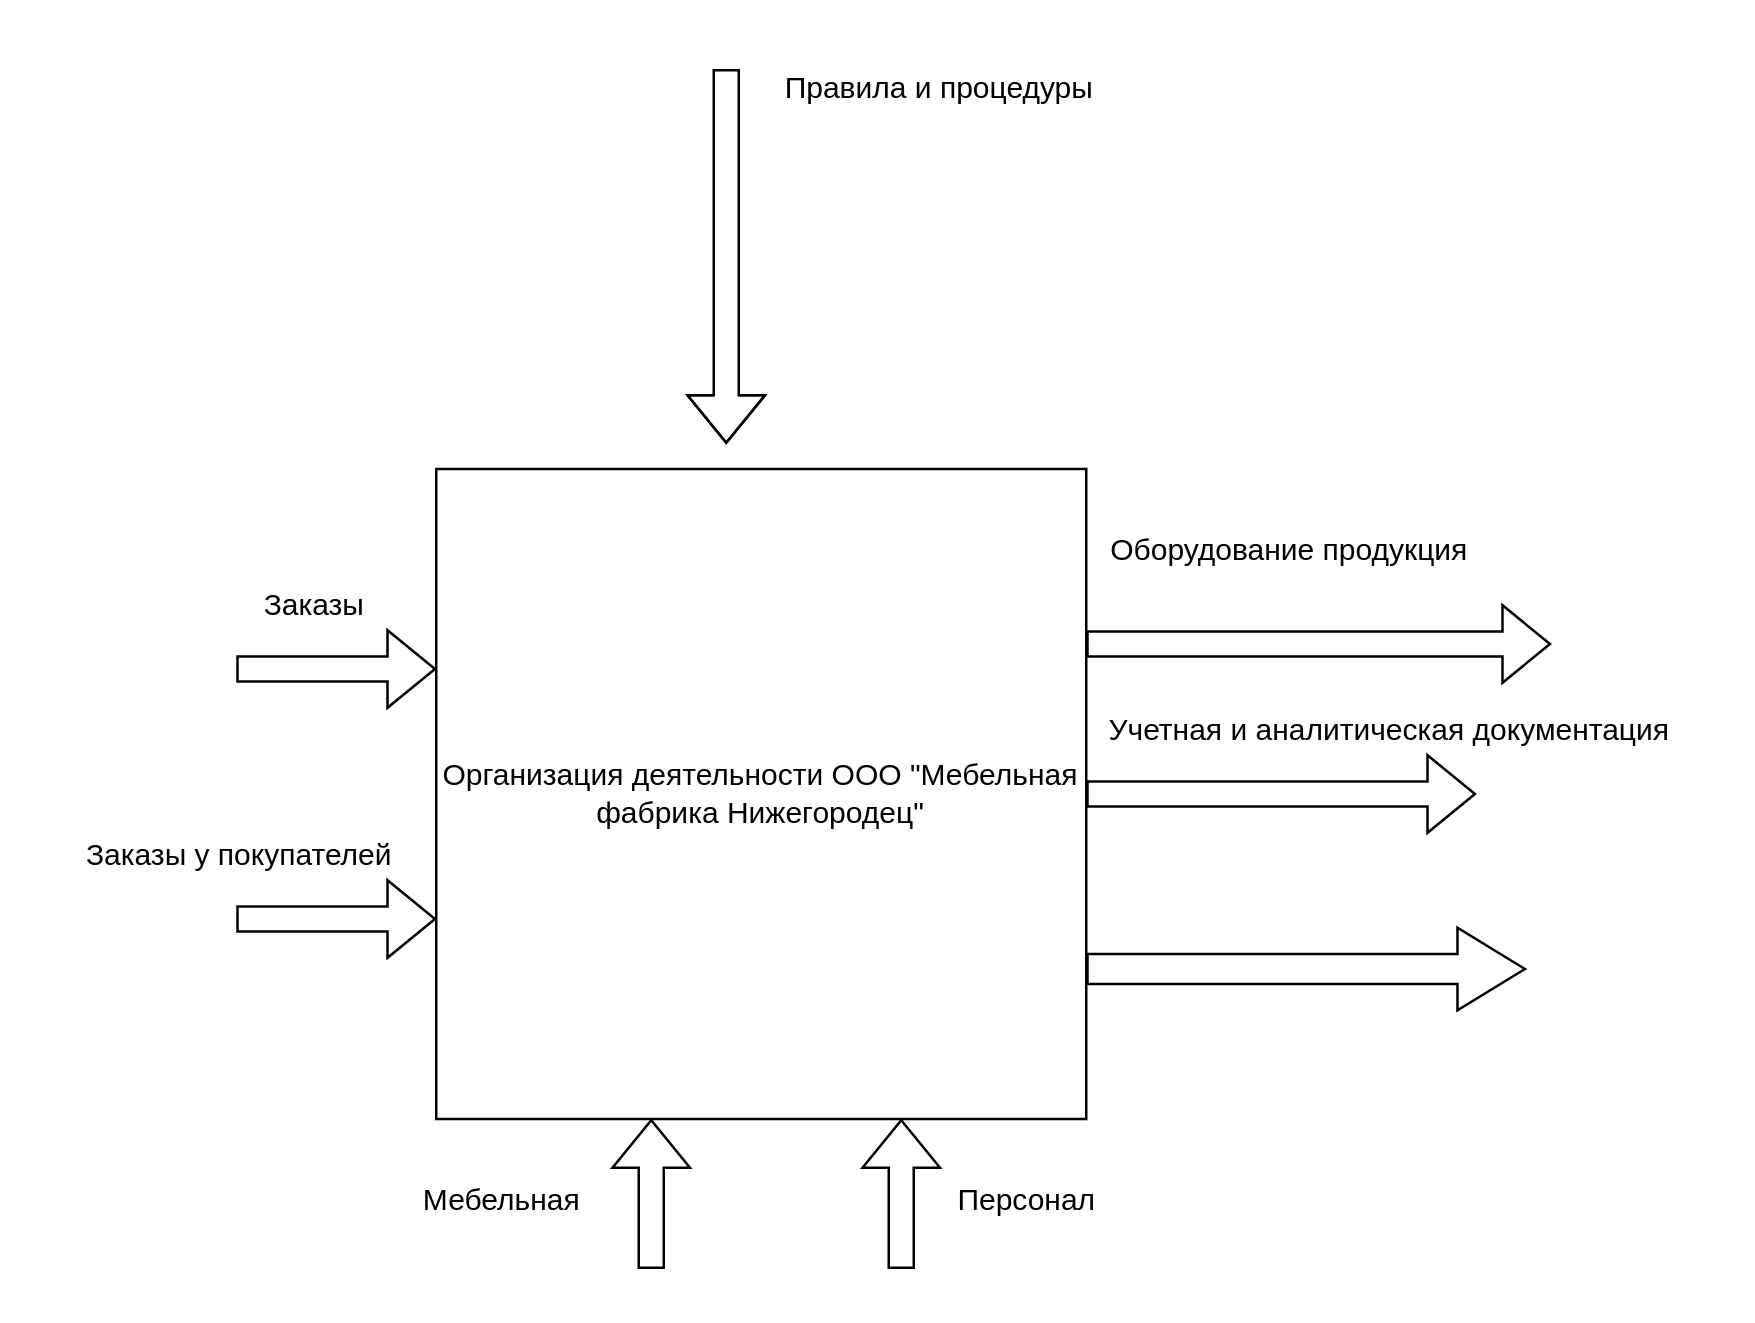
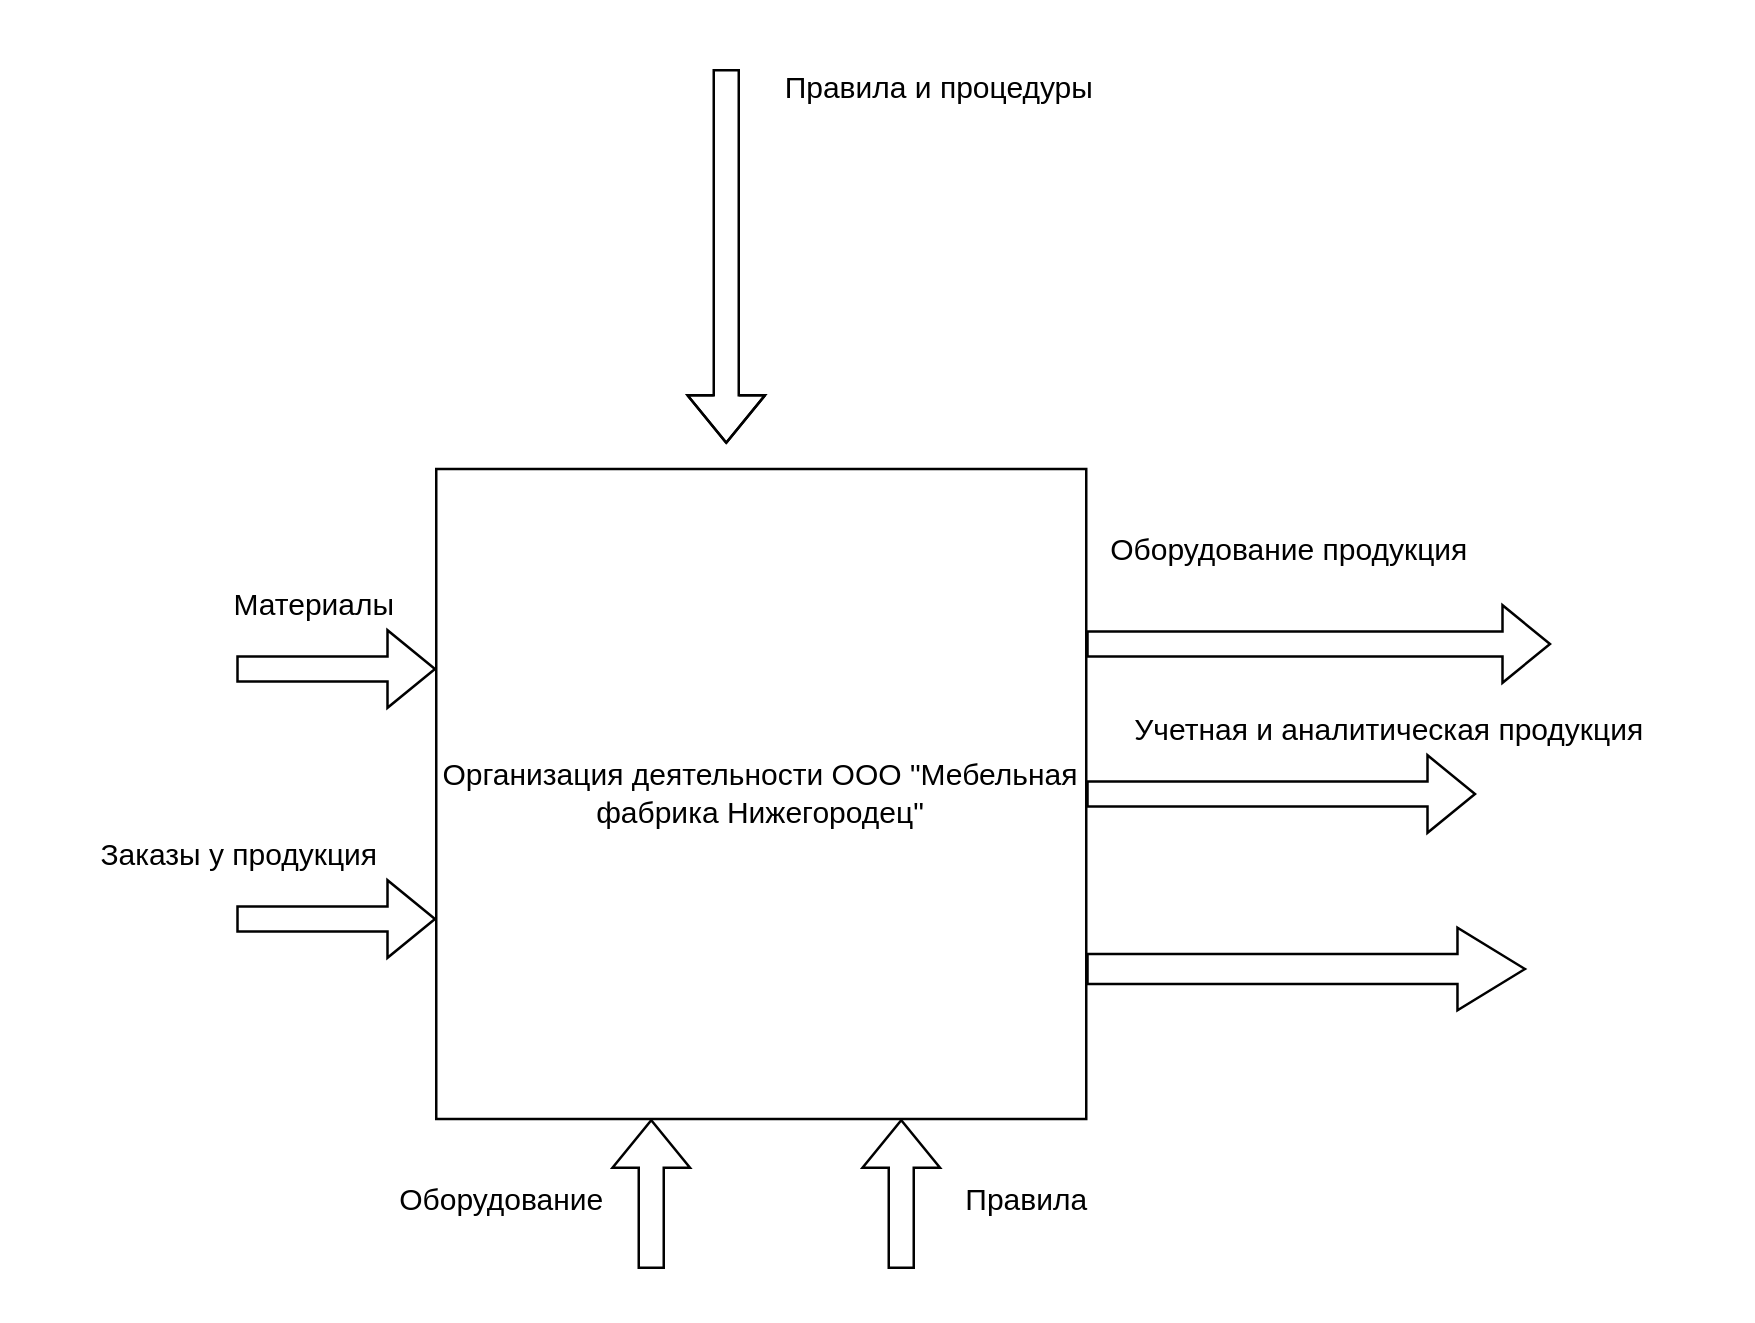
  <mxCell id="0" />
  <mxCell id="1" parent="0" />
  <mxCell id="2" value="" style="endArrow=classic;html=1;rounded=0;" edge="1" parent="1" source="4"><mxGeometry width="50" height="50" relative="1" as="geometry"><mxPoint x="280" y="367" as="sourcePoint" /><mxPoint x="330" y="317" as="targetPoint" /></mxGeometry></mxCell>
  <mxCell id="3" value="" style="endArrow=classic;html=1;rounded=0;" edge="1" parent="1" target="4"><mxGeometry width="50" height="50" relative="1" as="geometry"><mxPoint x="280" y="367" as="sourcePoint" /><mxPoint x="330" y="317" as="targetPoint" /></mxGeometry></mxCell>
  <mxCell id="4" value="Организация деятельности ООО &quot;Мебельная фабрика Нижегородец&quot;" style="whiteSpace=wrap;html=1;aspect=fixed;" vertex="1" parent="1"><mxGeometry x="174" y="187" width="260" height="260" as="geometry" /></mxCell>
  <mxCell id="5" value="" style="shape=flexArrow;endArrow=classic;html=1;rounded=0;" edge="1" parent="1"><mxGeometry width="50" height="50" relative="1" as="geometry"><mxPoint x="94" y="367" as="sourcePoint" /><mxPoint x="174" y="367" as="targetPoint" /></mxGeometry></mxCell>
  <mxCell id="6" value="" style="shape=flexArrow;endArrow=classic;html=1;rounded=0;" edge="1" parent="1"><mxGeometry width="50" height="50" relative="1" as="geometry"><mxPoint x="94" y="267" as="sourcePoint" /><mxPoint x="174" y="267" as="targetPoint" /><Array as="points" /></mxGeometry></mxCell>
- <mxCell id="7" value="Заказы у покупателей" style="text;html=1;align=center;verticalAlign=middle;resizable=0;points=[];autosize=1;strokeColor=none;fillColor=none;" vertex="1" parent="1"><mxGeometry x="20" y="327" width="150" height="30" as="geometry" /></mxCell>
- <mxCell id="8" value="Заказы" style="text;html=1;align=center;verticalAlign=middle;resizable=0;points=[];autosize=1;strokeColor=none;fillColor=none;" vertex="1" parent="1"><mxGeometry x="80" y="227" width="90" height="30" as="geometry" /></mxCell>
+ <mxCell id="7" value="Заказы у продукция" style="text;html=1;align=center;verticalAlign=middle;resizable=0;points=[];autosize=1;strokeColor=none;fillColor=none;" vertex="1" parent="1"><mxGeometry x="20" y="327" width="150" height="30" as="geometry" /></mxCell>
+ <mxCell id="8" value="Материалы" style="text;html=1;align=center;verticalAlign=middle;resizable=0;points=[];autosize=1;strokeColor=none;fillColor=none;" vertex="1" parent="1"><mxGeometry x="80" y="227" width="90" height="30" as="geometry" /></mxCell>
  <mxCell id="9" value="" style="shape=flexArrow;endArrow=classic;html=1;rounded=0;" edge="1" parent="1"><mxGeometry width="50" height="50" relative="1" as="geometry"><mxPoint x="290" y="27" as="sourcePoint" /><mxPoint x="290" y="177" as="targetPoint" /><Array as="points"><mxPoint x="290" y="127" /></Array></mxGeometry></mxCell>
  <mxCell id="10" value="Правила и процедуры" style="text;html=1;align=center;verticalAlign=middle;resizable=0;points=[];autosize=1;strokeColor=none;fillColor=none;" vertex="1" parent="1"><mxGeometry x="300" y="20" width="150" height="30" as="geometry" /></mxCell>
  <mxCell id="11" value="" style="shape=flexArrow;endArrow=classic;html=1;rounded=0;" edge="1" parent="1"><mxGeometry width="50" height="50" relative="1" as="geometry"><mxPoint x="434" y="257" as="sourcePoint" /><mxPoint x="620" y="257" as="targetPoint" /></mxGeometry></mxCell>
  <mxCell id="12" value="" style="shape=flexArrow;endArrow=classic;html=1;rounded=0;" edge="1" parent="1" source="4"><mxGeometry width="50" height="50" relative="1" as="geometry"><mxPoint x="440" y="337" as="sourcePoint" /><mxPoint x="590" y="317" as="targetPoint" /></mxGeometry></mxCell>
  <mxCell id="13" value="" style="shape=flexArrow;endArrow=classic;html=1;rounded=0;width=12;endSize=8.67;" edge="1" parent="1"><mxGeometry width="50" height="50" relative="1" as="geometry"><mxPoint x="434" y="387" as="sourcePoint" /><mxPoint x="610" y="387" as="targetPoint" /></mxGeometry></mxCell>
  <mxCell id="14" value="Оборудование продукция" style="text;html=1;align=center;verticalAlign=middle;resizable=0;points=[];autosize=1;strokeColor=none;fillColor=none;" vertex="1" parent="1"><mxGeometry x="430" y="205" width="170" height="30" as="geometry" /></mxCell>
- <mxCell id="15" value="Учетная и аналитическая документация" style="text;html=1;align=center;verticalAlign=middle;resizable=0;points=[];autosize=1;strokeColor=none;fillColor=none;" vertex="1" parent="1"><mxGeometry x="430" y="277" width="250" height="30" as="geometry" /></mxCell>
+ <mxCell id="15" value="Учетная и аналитическая продукция" style="text;html=1;align=center;verticalAlign=middle;resizable=0;points=[];autosize=1;strokeColor=none;fillColor=none;" vertex="1" parent="1"><mxGeometry x="430" y="277" width="250" height="30" as="geometry" /></mxCell>
  <mxCell id="16" value="" style="shape=flexArrow;endArrow=classic;html=1;rounded=0;" edge="1" parent="1"><mxGeometry width="50" height="50" relative="1" as="geometry"><mxPoint x="260" y="507" as="sourcePoint" /><mxPoint x="260" y="447" as="targetPoint" /></mxGeometry></mxCell>
  <mxCell id="17" value="" style="shape=flexArrow;endArrow=classic;html=1;rounded=0;" edge="1" parent="1"><mxGeometry width="50" height="50" relative="1" as="geometry"><mxPoint x="360" y="507" as="sourcePoint" /><mxPoint x="360" y="447" as="targetPoint" /></mxGeometry></mxCell>
- <mxCell id="18" value="Мебельная" style="text;html=1;align=center;verticalAlign=middle;resizable=0;points=[];autosize=1;strokeColor=none;fillColor=none;" vertex="1" parent="1"><mxGeometry x="145" y="465" width="110" height="30" as="geometry" /></mxCell>
- <mxCell id="19" value="Персонал" style="text;html=1;align=center;verticalAlign=middle;resizable=0;points=[];autosize=1;strokeColor=none;fillColor=none;" vertex="1" parent="1"><mxGeometry x="370" y="465" width="80" height="30" as="geometry" /></mxCell>
+ <mxCell id="18" value="Оборудование" style="text;html=1;align=center;verticalAlign=middle;resizable=0;points=[];autosize=1;strokeColor=none;fillColor=none;" vertex="1" parent="1"><mxGeometry x="145" y="465" width="110" height="30" as="geometry" /></mxCell>
+ <mxCell id="19" value="Правила" style="text;html=1;align=center;verticalAlign=middle;resizable=0;points=[];autosize=1;strokeColor=none;fillColor=none;" vertex="1" parent="1"><mxGeometry x="370" y="465" width="80" height="30" as="geometry" /></mxCell>
